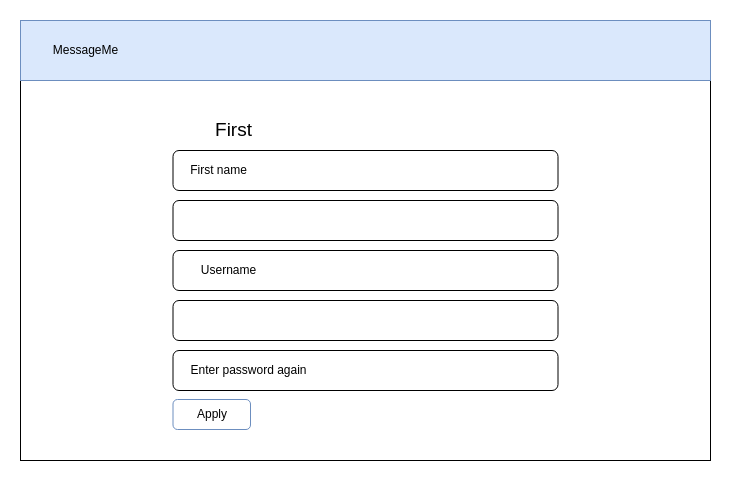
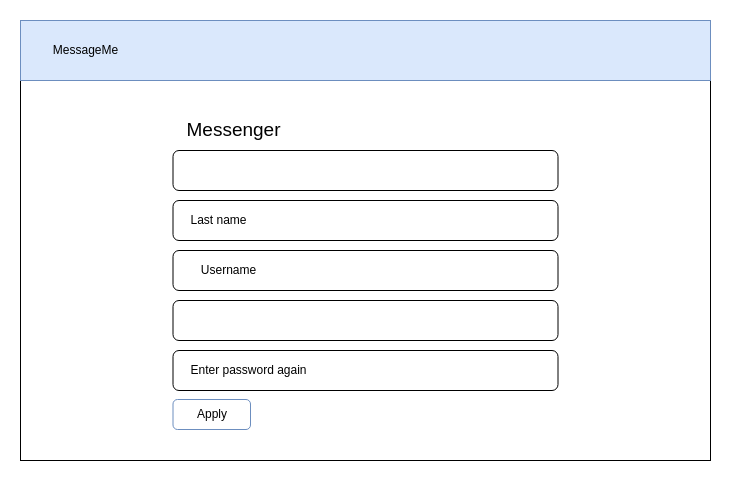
  <mxCell id="0" />
  <mxCell id="1" parent="0" />
  <mxCell id="2" value="" style="rounded=0;whiteSpace=wrap;html=1;" parent="1" vertex="1"><mxGeometry width="690" height="440" as="geometry" x="20" y="20" /></mxCell>
  <mxCell id="3" value="" style="rounded=0;whiteSpace=wrap;html=1;align=left;fillColor=#dae8fc;strokeColor=#6c8ebf;" parent="1" vertex="1"><mxGeometry width="690" height="60" as="geometry" x="20" y="20" /></mxCell>
  <mxCell id="4" value="MessageMe" style="text;html=1;align=center;verticalAlign=middle;resizable=0;points=[];autosize=1;strokeColor=none;fillColor=none;" parent="1" vertex="1"><mxGeometry x="40" y="35" width="90" height="30" as="geometry" /></mxCell>
- <mxCell id="5" value="First" style="text;html=1;align=center;verticalAlign=middle;resizable=0;points=[];autosize=1;strokeColor=none;fillColor=none;fontSize=19;" parent="1" vertex="1"><mxGeometry x="172.5" y="110" width="120" height="40" as="geometry" /></mxCell>
+ <mxCell id="5" value="Messenger" style="text;html=1;align=center;verticalAlign=middle;resizable=0;points=[];autosize=1;strokeColor=none;fillColor=none;fontSize=19;" parent="1" vertex="1"><mxGeometry x="172.5" y="110" width="120" height="40" as="geometry" /></mxCell>
  <mxCell id="6" value="" style="rounded=1;whiteSpace=wrap;html=1;" parent="1" vertex="1"><mxGeometry x="172.5" y="150" width="385" height="40" as="geometry" /></mxCell>
- <mxCell id="7" value="First name" style="text;html=1;align=center;verticalAlign=middle;resizable=0;points=[];autosize=1;strokeColor=none;fillColor=none;" parent="1" vertex="1"><mxGeometry x="177.5" y="155" width="80" height="30" as="geometry" /></mxCell>
  <mxCell id="8" value="" style="rounded=1;whiteSpace=wrap;html=1;" parent="1" vertex="1"><mxGeometry x="172.5" y="200" width="385" height="40" as="geometry" /></mxCell>
+ <mxCell id="9" value="Last name" style="text;html=1;align=center;verticalAlign=middle;resizable=0;points=[];autosize=1;strokeColor=none;fillColor=none;" parent="1" vertex="1"><mxGeometry x="177.5" y="205" width="80" height="30" as="geometry" /></mxCell>
  <mxCell id="10" value="Apply" style="rounded=1;whiteSpace=wrap;html=1;fillColor=#ffffff;strokeColor=#6c8ebf;" parent="1" vertex="1"><mxGeometry x="172.5" y="399" width="77.5" height="30" as="geometry" /></mxCell>
  <mxCell id="11" value="" style="rounded=1;whiteSpace=wrap;html=1;" vertex="1" parent="1"><mxGeometry x="172.5" y="250" width="385" height="40" as="geometry" /></mxCell>
  <mxCell id="12" value="Username" style="text;html=1;align=center;verticalAlign=middle;resizable=0;points=[];autosize=1;strokeColor=none;fillColor=none;" vertex="1" parent="1"><mxGeometry x="187.5" y="255" width="80" height="30" as="geometry" /></mxCell>
  <mxCell id="13" value="" style="rounded=1;whiteSpace=wrap;html=1;" vertex="1" parent="1"><mxGeometry x="172.5" y="300" width="385" height="40" as="geometry" /></mxCell>
  <mxCell id="14" value="" style="rounded=1;whiteSpace=wrap;html=1;" vertex="1" parent="1"><mxGeometry x="172.5" y="350" width="385" height="40" as="geometry" /></mxCell>
  <mxCell id="15" value="Enter password again" style="text;html=1;align=center;verticalAlign=middle;resizable=0;points=[];autosize=1;strokeColor=none;fillColor=none;" vertex="1" parent="1"><mxGeometry x="177.5" y="355" width="140" height="30" as="geometry" /></mxCell>
